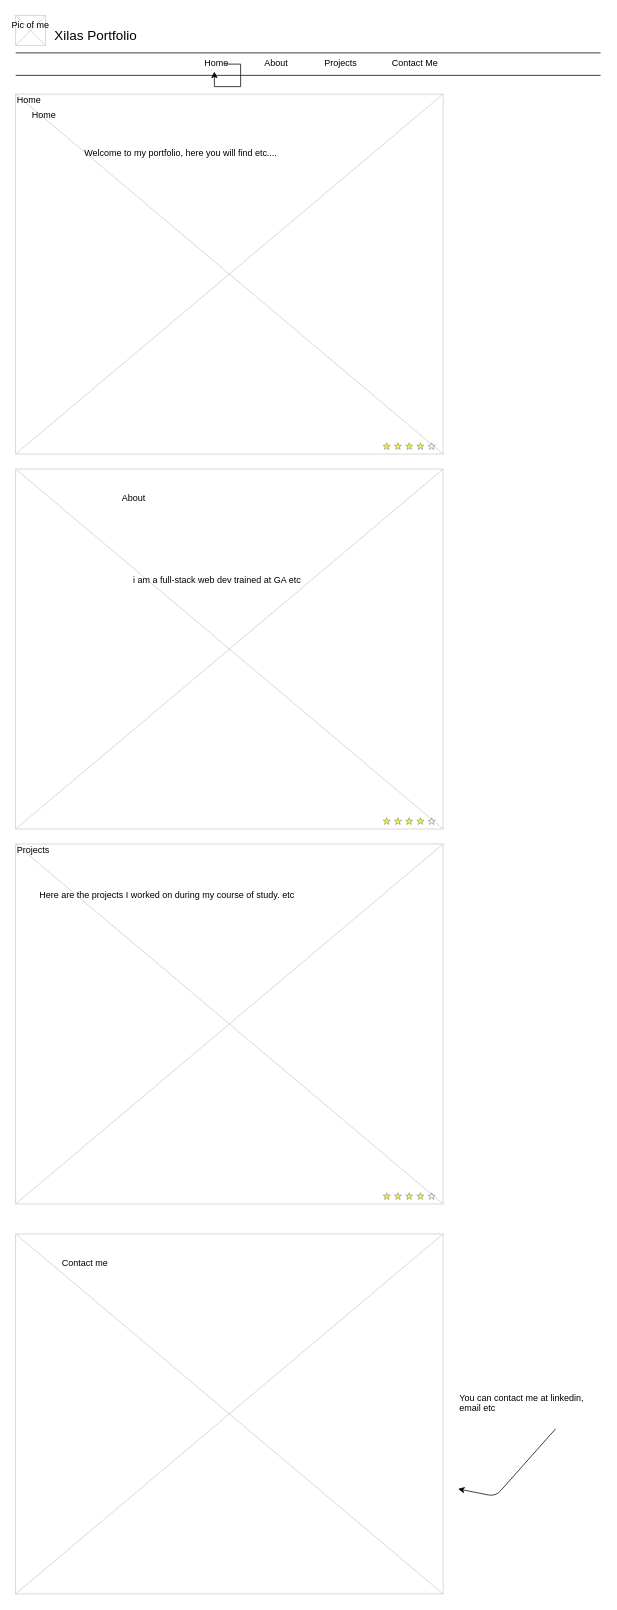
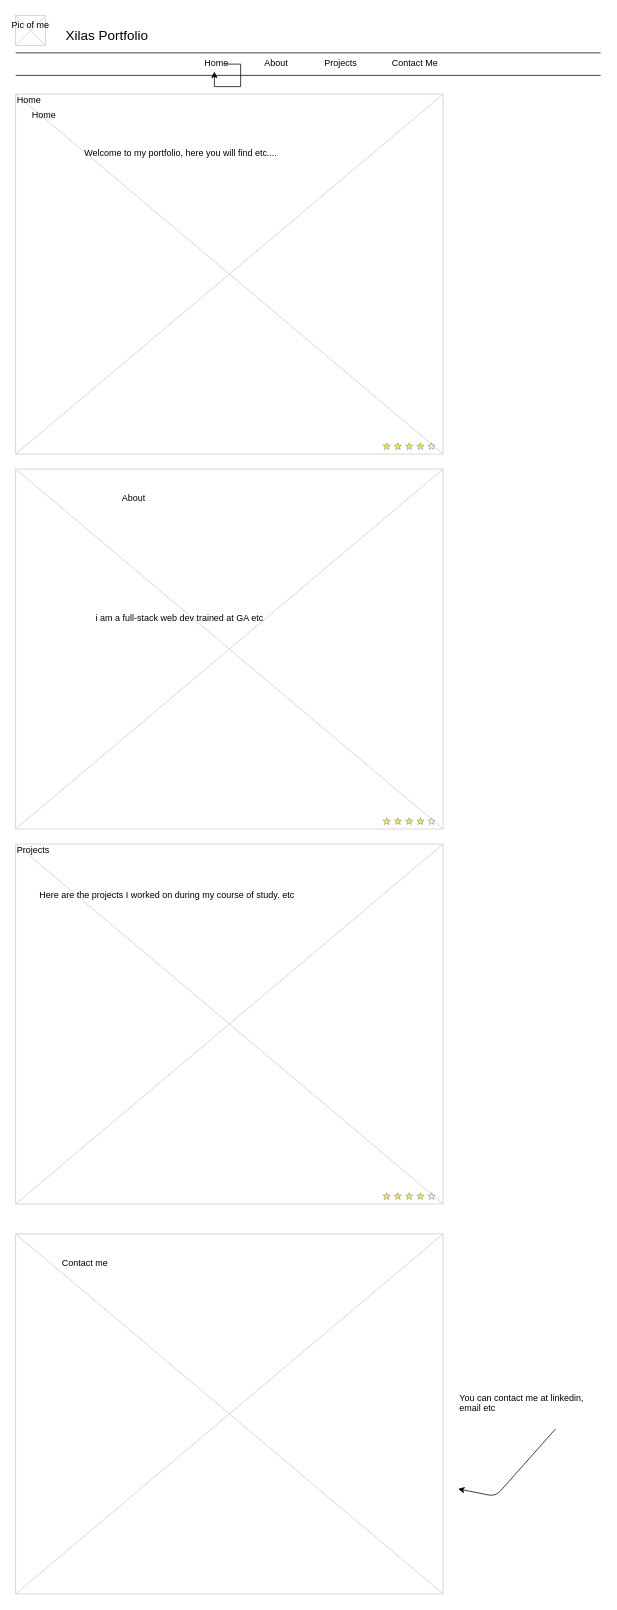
  <mxCell id="0" />
  <mxCell id="1" parent="0" />
  <mxCell id="2" value="" style="verticalLabelPosition=bottom;verticalAlign=top;strokeWidth=1;shape=mxgraph.mockup.graphics.iconGrid;strokeColor=#CCCCCC;gridSize=1,1;" parent="1" vertex="1"><mxGeometry x="20" y="125" width="570" height="480" as="geometry" /></mxCell>
- <mxCell id="3" value="Xilas Portfolio" style="text;spacingTop=-5;fontSize=18;fontStyle=0" parent="1" vertex="1"><mxGeometry x="70" y="35" width="230" height="20" as="geometry" /></mxCell>
+ <mxCell id="3" value="Xilas Portfolio" style="text;spacingTop=-5;fontSize=18;fontStyle=0" parent="1" vertex="1"><mxGeometry x="85" y="35" width="230" height="20" as="geometry" /></mxCell>
  <mxCell id="4" value="" style="line;strokeWidth=1" parent="1" vertex="1"><mxGeometry x="20" y="65" width="780" height="10" as="geometry" /></mxCell>
  <mxCell id="5" value="" style="line;strokeWidth=1" parent="1" vertex="1"><mxGeometry x="20" y="95" width="780" height="10" as="geometry" /></mxCell>
  <mxCell id="6" value="Home" style="text;spacingTop=-5;" parent="1" vertex="1"><mxGeometry x="270" y="75" width="30" height="20" as="geometry" /></mxCell>
  <mxCell id="7" value="About" style="text;spacingTop=-5;" parent="1" vertex="1"><mxGeometry x="350" y="75" width="30" height="20" as="geometry" /></mxCell>
  <mxCell id="8" value="Home" style="text;spacingTop=-5;" parent="1" vertex="1"><mxGeometry x="20" y="125" width="30" height="20" as="geometry" /></mxCell>
  <mxCell id="9" value="" style="verticalLabelPosition=bottom;verticalAlign=top;strokeWidth=1;shape=mxgraph.mockup.graphics.iconGrid;strokeColor=#CCCCCC;gridSize=1,1;" parent="1" vertex="1"><mxGeometry x="20" y="20" width="40" height="40" as="geometry" /></mxCell>
  <mxCell id="10" value="Pic of me" style="text;spacingTop=-5;align=center" parent="1" vertex="1"><mxGeometry x="20" y="25" width="40" height="40" as="geometry" /></mxCell>
  <mxCell id="11" value="Projects" style="text;spacingTop=-5;" parent="1" vertex="1"><mxGeometry x="430" y="75" width="30" height="20" as="geometry" /></mxCell>
  <mxCell id="12" value="" style="verticalLabelPosition=bottom;verticalAlign=top;strokeWidth=1;shape=mxgraph.mockup.graphics.iconGrid;strokeColor=#CCCCCC;gridSize=1,1;" parent="1" vertex="1"><mxGeometry x="20" y="625" width="570" height="480" as="geometry" /></mxCell>
  <mxCell id="13" value="About" style="text;spacingTop=-5;" parent="1" vertex="1"><mxGeometry x="160" y="655" width="310" height="60" as="geometry" /></mxCell>
  <mxCell id="14" value="" style="verticalLabelPosition=bottom;verticalAlign=top;strokeWidth=1;shape=mxgraph.mockup.graphics.iconGrid;strokeColor=#CCCCCC;gridSize=1,1;" parent="1" vertex="1"><mxGeometry x="20" y="1125" width="570" height="480" as="geometry" /></mxCell>
  <mxCell id="15" value="Projects" style="text;spacingTop=-5;" parent="1" vertex="1"><mxGeometry x="20" y="1125" width="30" height="20" as="geometry" /></mxCell>
  <mxCell id="16" value="Here are the projects I worked on during my course of study. etc" style="text;spacingTop=-5;whiteSpace=wrap;align=left" parent="1" vertex="1"><mxGeometry x="50" y="1185" width="530" height="250" as="geometry" /></mxCell>
  <mxCell id="17" value="" style="verticalLabelPosition=bottom;verticalAlign=top;strokeWidth=1;shape=mxgraph.mockup.misc.rating;strokeColor=#999999;fillColor=#ffff00;emptyFillColor=#ffffff;grade=4;ratingScale=5;ratingStyle=star;" parent="1" vertex="1"><mxGeometry x="510" y="590" width="77.5" height="10" as="geometry" /></mxCell>
  <mxCell id="18" value="" style="verticalLabelPosition=bottom;verticalAlign=top;strokeWidth=1;shape=mxgraph.mockup.misc.rating;strokeColor=#999999;fillColor=#ffff00;emptyFillColor=#ffffff;grade=4;ratingScale=5;ratingStyle=star;" parent="1" vertex="1"><mxGeometry x="510" y="1090" width="77.5" height="10" as="geometry" /></mxCell>
  <mxCell id="19" value="" style="verticalLabelPosition=bottom;verticalAlign=top;strokeWidth=1;shape=mxgraph.mockup.misc.rating;strokeColor=#999999;fillColor=#ffff00;emptyFillColor=#ffffff;grade=4;ratingScale=5;ratingStyle=star;" parent="1" vertex="1"><mxGeometry x="510" y="1590" width="77.5" height="10" as="geometry" /></mxCell>
  <mxCell id="20" value="You can contact me at linkedin, email etc" style="text;spacingTop=-5;whiteSpace=wrap;align=left" parent="1" vertex="1"><mxGeometry x="610" y="1855" width="190" height="40" as="geometry" /></mxCell>
  <mxCell id="21" style="edgeStyle=orthogonalEdgeStyle;rounded=0;orthogonalLoop=1;jettySize=auto;html=1;exitX=1;exitY=0.5;exitDx=0;exitDy=0;" edge="1" parent="1" source="6" target="6"><mxGeometry relative="1" as="geometry" /></mxCell>
  <mxCell id="22" value="Contact Me" style="text;spacingTop=-5;" vertex="1" parent="1"><mxGeometry x="520" y="75" width="30" height="20" as="geometry" /></mxCell>
  <mxCell id="23" value="Welcome to my portfolio, here you will find etc....&#10;" style="text;spacingTop=-5;" vertex="1" parent="1"><mxGeometry x="110" y="195" width="300" height="140" as="geometry" /></mxCell>
  <mxCell id="24" value="Home" style="text;spacingTop=-5;" vertex="1" parent="1"><mxGeometry x="40" y="145" width="30" height="20" as="geometry" /></mxCell>
- <mxCell id="25" value="i am a full-stack web dev trained at GA etc" style="text;spacingTop=-5;" vertex="1" parent="1"><mxGeometry x="175" y="765" width="310" height="60" as="geometry" /></mxCell>
+ <mxCell id="25" value="i am a full-stack web dev trained at GA etc" style="text;spacingTop=-5;" vertex="1" parent="1"><mxGeometry x="125" y="815" width="310" height="60" as="geometry" /></mxCell>
  <mxCell id="26" value="" style="verticalLabelPosition=bottom;verticalAlign=top;strokeWidth=1;shape=mxgraph.mockup.graphics.iconGrid;strokeColor=#CCCCCC;gridSize=1,1;" vertex="1" parent="1"><mxGeometry x="20" y="1645" width="570" height="480" as="geometry" /></mxCell>
  <mxCell id="27" value="Contact me" style="text;spacingTop=-5;" vertex="1" parent="1"><mxGeometry x="80" y="1675" width="30" height="20" as="geometry" /></mxCell>
  <mxCell id="28" value="" style="endArrow=classic;html=1;" edge="1" parent="1"><mxGeometry width="50" height="50" relative="1" as="geometry"><mxPoint x="740" y="1905" as="sourcePoint" /><mxPoint x="610" y="1985" as="targetPoint" /><Array as="points"><mxPoint x="660" y="1995" /></Array></mxGeometry></mxCell>
